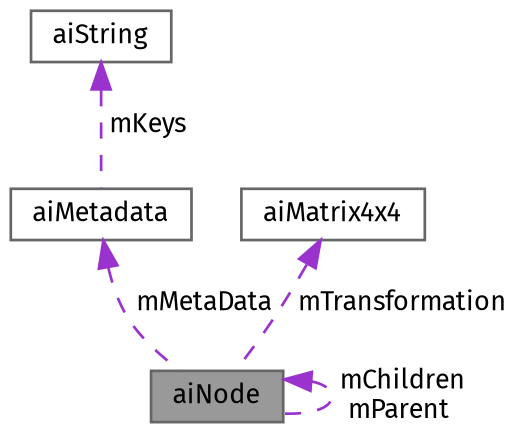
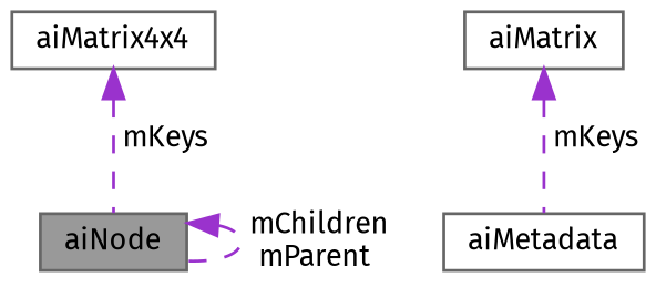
  digraph {
    fontname="Fira Sans"
    node [color=gray40 fillcolor=white fontname="Fira Sans" fontsize=10 shape=box style=filled]
    edge [color=darkorchid3 dir=back fontname="Fira Sans" fontsize=10 labelfontname=Helvetica labelfontsize=10 style=dashed]
    n1 [fillcolor=grey60 fontcolor=black height=0.2 label=aiNode width=0.4]
-   n2 [height=0.2 label=aiString width=0.4]
+   n2 [height=0.2 label=aiMatrix width=0.4]
    n3 [height=0.2 label=aiMetadata width=0.4]
    n4 [height=0.2 label=aiMatrix4x4 width=0.4]
    n1 -> n1 [label=" mChildren\nmParent"]
    n2 -> n3 [label=" mKeys"]
-   n3 -> n1 [label=" mMetaData"]
-   n4 -> n1 [label=" mTransformation"]
+   n4 -> n1 [label=" mKeys"]
  }
